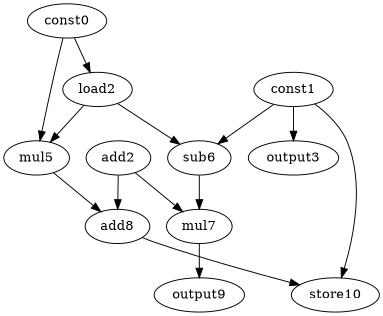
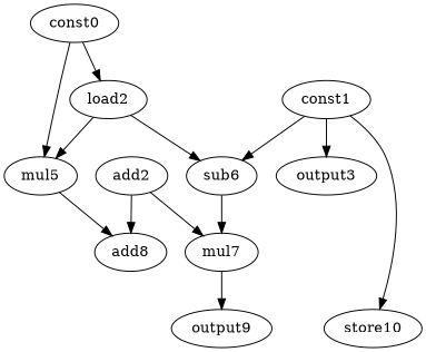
  digraph {
    node [opcode=const]
    edge [operand=0]
    n1 [label=load2 opcode=load]
    const0
    mul5 [opcode=mul]
    sub6 [opcode=sub]
    add8 [opcode=add]
    output3 [opcode=output]
    const1
    store10 [opcode=store]
    mul7 [opcode=mul]
    n10 [label=add2]
    output9 [opcode=output]
    n1 -> mul5 [operand=1]
    n1 -> sub6 [operand=1]
    const0 -> n1
    const0 -> mul5
    mul5 -> add8 [operand=1]
    sub6 -> mul7 [operand=1]
-   add8 -> store10
    const1 -> sub6
    const1 -> output3
    const1 -> store10 [operand=1]
    mul7 -> output9
    n10 -> add8
    n10 -> mul7
  }
